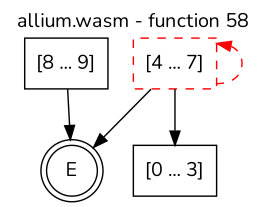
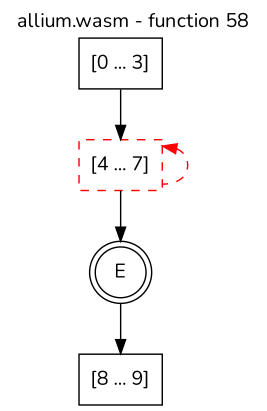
  digraph {
    fontname=Nunito
    label="allium.wasm - function 58"
    labelfontcolor=black
    labelfontname=Helvetica
    labelfontsize=16
    labelloc=t
    node [fontname=Nunito shape=box color=black style=solid]
    edge [fontname=Nunito]
    E [shape=doublecircle color="" style=""]
    n2 [label="[0 ... 3]"]
    n3 [color=red label="[4 ... 7]" style=dashed]
    n4 [label="[8 ... 9]"]
-   n3 -> n2
+   n2 -> n3
    n3 -> E
    n3 -> n3 [color=red dir=back style=dashed]
-   n4 -> E
+   E -> n4
  }
